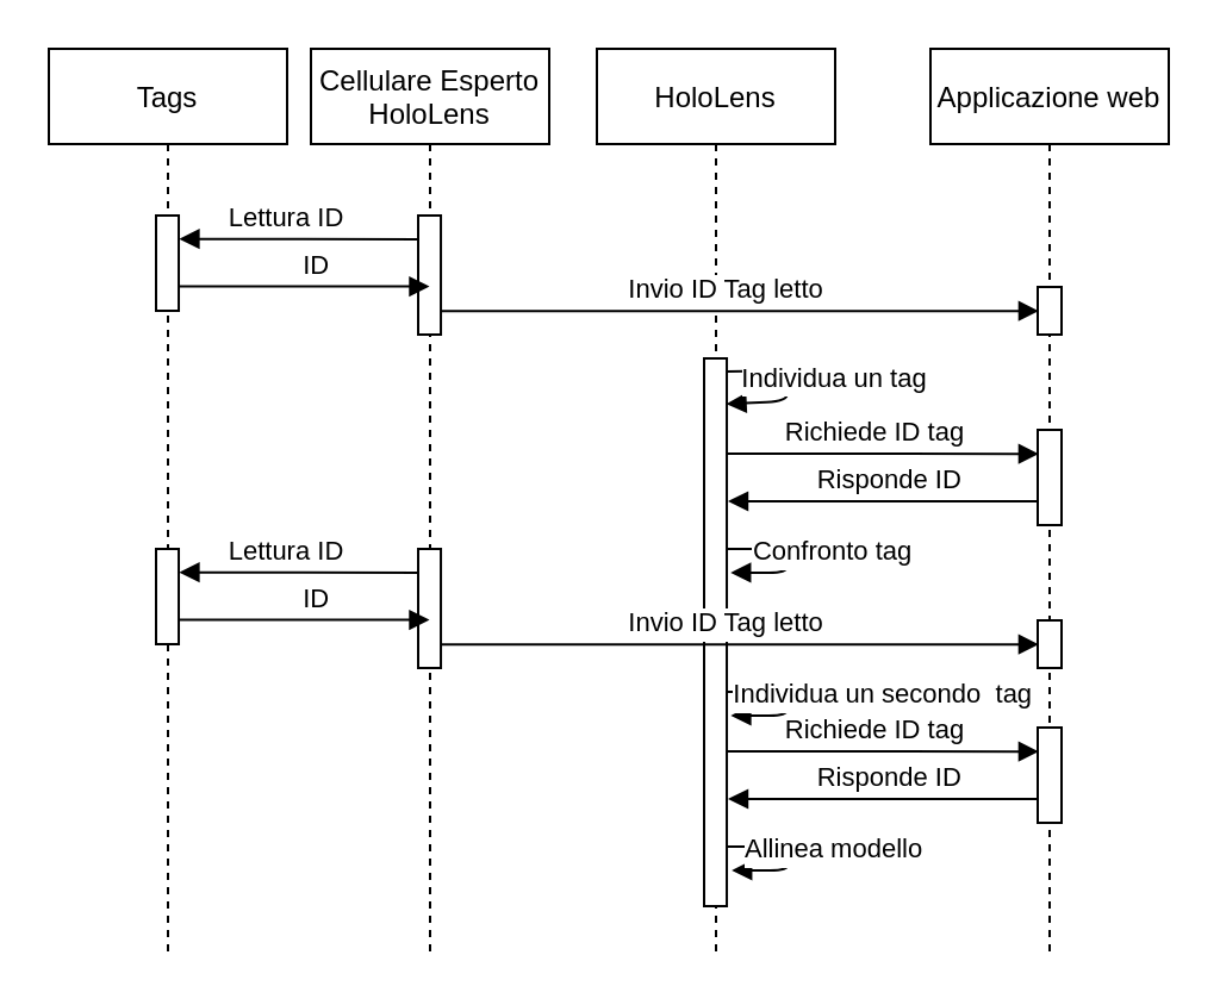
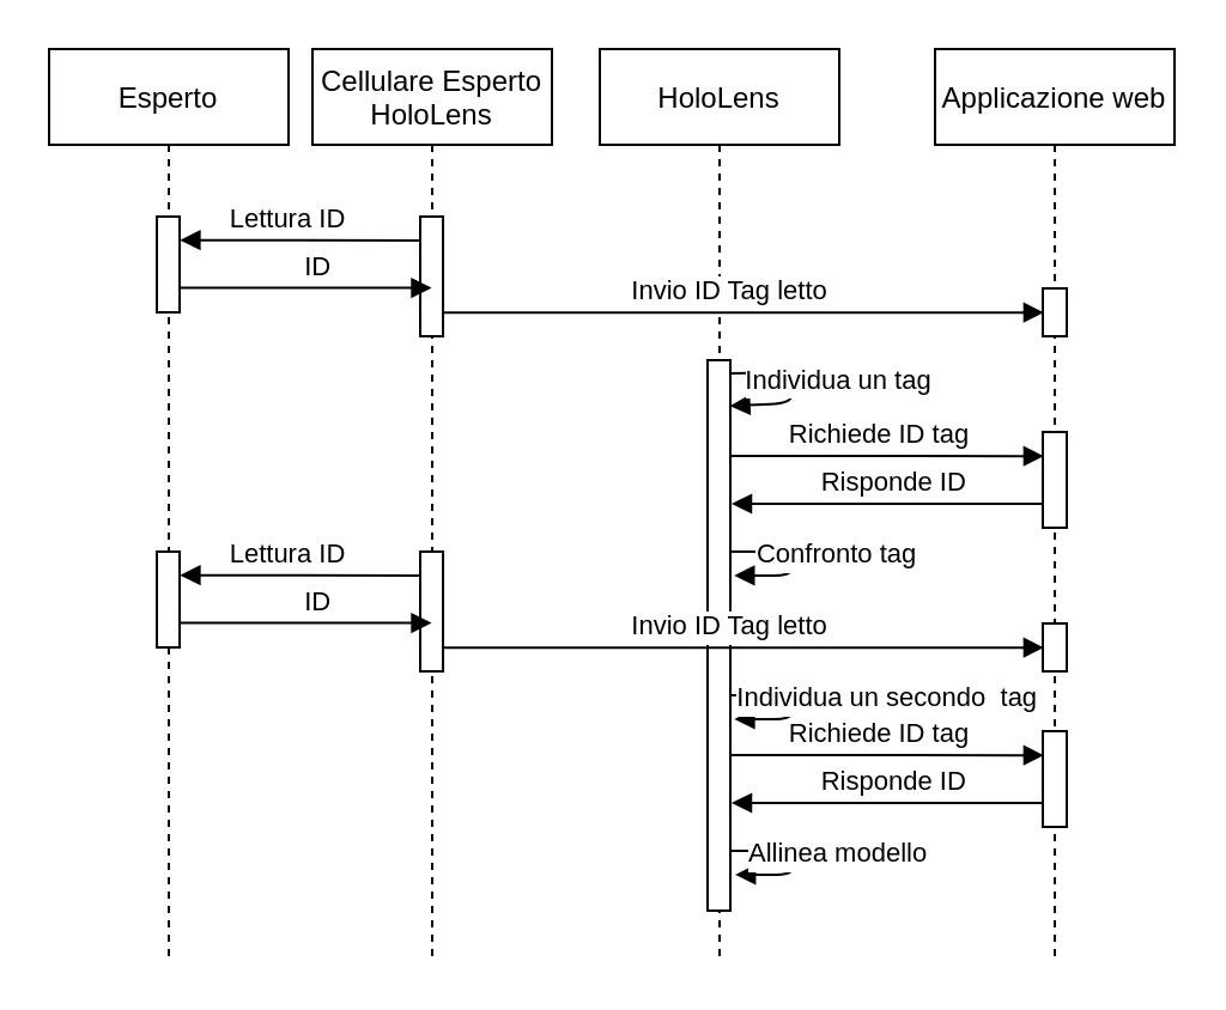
  <mxCell id="0" />
  <mxCell id="1" parent="0" />
- <mxCell id="2" value="Tags" style="shape=umlLifeline;perimeter=lifelinePerimeter;container=1;collapsible=0;recursiveResize=0;rounded=0;shadow=0;strokeWidth=1;" vertex="1" parent="1"><mxGeometry x="20" y="20" width="100" height="380" as="geometry" /></mxCell>
+ <mxCell id="2" value="Esperto" style="shape=umlLifeline;perimeter=lifelinePerimeter;container=1;collapsible=0;recursiveResize=0;rounded=0;shadow=0;strokeWidth=1;" vertex="1" parent="1"><mxGeometry x="20" y="20" width="100" height="380" as="geometry" /></mxCell>
  <mxCell id="3" value="" style="points=[];perimeter=orthogonalPerimeter;rounded=0;shadow=0;strokeWidth=1;" vertex="1" parent="2"><mxGeometry x="45" y="70" width="9.52" height="40" as="geometry" /></mxCell>
  <mxCell id="4" value="Cellulare Esperto&#10;HoloLens" style="shape=umlLifeline;perimeter=lifelinePerimeter;container=1;collapsible=0;recursiveResize=0;rounded=0;shadow=0;strokeWidth=1;" vertex="1" parent="1"><mxGeometry x="130" y="20" width="100" height="380" as="geometry" /></mxCell>
  <mxCell id="5" value="" style="points=[];perimeter=orthogonalPerimeter;rounded=0;shadow=0;strokeWidth=1;" vertex="1" parent="4"><mxGeometry x="45" y="70" width="9.52" height="50" as="geometry" /></mxCell>
  <mxCell id="6" value="Lettura ID" style="verticalAlign=bottom;endArrow=block;shadow=0;strokeWidth=1;exitX=0.014;exitY=0.855;exitDx=0;exitDy=0;exitPerimeter=0;entryX=1.02;entryY=0.246;entryDx=0;entryDy=0;entryPerimeter=0;" edge="1" parent="4" target="3"><mxGeometry x="0.095" relative="1" as="geometry"><mxPoint x="45.0" y="80" as="sourcePoint" /><mxPoint x="-85.14" y="80" as="targetPoint" /><mxPoint as="offset" /></mxGeometry></mxCell>
  <mxCell id="7" value="HoloLens" style="shape=umlLifeline;perimeter=lifelinePerimeter;container=1;collapsible=0;recursiveResize=0;rounded=0;shadow=0;strokeWidth=1;" vertex="1" parent="1"><mxGeometry x="250" y="20" width="100" height="380" as="geometry" /></mxCell>
  <mxCell id="8" value="" style="points=[];perimeter=orthogonalPerimeter;rounded=0;shadow=0;strokeWidth=1;" vertex="1" parent="7"><mxGeometry x="45" y="130" width="9.52" height="230" as="geometry" /></mxCell>
  <mxCell id="9" value="Risponde ID" style="verticalAlign=bottom;endArrow=block;shadow=0;strokeWidth=1;exitX=0.014;exitY=0.855;exitDx=0;exitDy=0;exitPerimeter=0;" edge="1" parent="7"><mxGeometry x="-0.046" relative="1" as="geometry"><mxPoint x="185.14" y="190" as="sourcePoint" /><mxPoint x="55" y="190" as="targetPoint" /><mxPoint as="offset" /></mxGeometry></mxCell>
  <mxCell id="10" value="Individua un tag" style="verticalAlign=bottom;endArrow=block;shadow=0;strokeWidth=1;exitX=1;exitY=0.024;exitDx=0;exitDy=0;exitPerimeter=0;entryX=0.975;entryY=0.083;entryDx=0;entryDy=0;entryPerimeter=0;" edge="1" parent="7" source="8" target="8"><mxGeometry x="-0.131" y="10" relative="1" as="geometry"><mxPoint x="55.1" y="145.88" as="sourcePoint" /><mxPoint x="188.0" y="145.98" as="targetPoint" /><Array as="points"><mxPoint x="80" y="135" /><mxPoint x="80" y="148" /></Array><mxPoint x="10" y="10" as="offset" /></mxGeometry></mxCell>
  <mxCell id="11" value="Richiede ID tag" style="verticalAlign=bottom;endArrow=block;shadow=0;strokeWidth=1;entryX=0.04;entryY=0.305;entryDx=0;entryDy=0;entryPerimeter=0;exitX=0.994;exitY=0.658;exitDx=0;exitDy=0;exitPerimeter=0;" edge="1" parent="7"><mxGeometry x="-0.046" relative="1" as="geometry"><mxPoint x="55" y="170.0" as="sourcePoint" /><mxPoint x="185.46" y="170.08" as="targetPoint" /><mxPoint as="offset" /></mxGeometry></mxCell>
  <mxCell id="12" value="Allinea modello" style="verticalAlign=bottom;endArrow=block;shadow=0;strokeWidth=1;exitX=0.96;exitY=0.036;exitDx=0;exitDy=0;exitPerimeter=0;entryX=1.12;entryY=0.107;entryDx=0;entryDy=0;entryPerimeter=0;" edge="1" parent="7"><mxGeometry x="0.195" y="20" relative="1" as="geometry"><mxPoint x="55.0" y="335.04" as="sourcePoint" /><mxPoint x="56.6" y="344.98" as="targetPoint" /><Array as="points"><mxPoint x="80.4" y="335" /><mxPoint x="80.4" y="345" /></Array><mxPoint x="19" y="-20" as="offset" /></mxGeometry></mxCell>
  <mxCell id="13" value="Confronto tag" style="verticalAlign=bottom;endArrow=block;shadow=0;strokeWidth=1;exitX=0.96;exitY=0.036;exitDx=0;exitDy=0;exitPerimeter=0;entryX=1.12;entryY=0.107;entryDx=0;entryDy=0;entryPerimeter=0;" edge="1" parent="7"><mxGeometry x="0.195" y="20" relative="1" as="geometry"><mxPoint x="54.52" y="210.04" as="sourcePoint" /><mxPoint x="56.12" y="219.98" as="targetPoint" /><Array as="points"><mxPoint x="79.92" y="210" /><mxPoint x="79.92" y="220" /></Array><mxPoint x="19" y="-20" as="offset" /></mxGeometry></mxCell>
  <mxCell id="14" value="Applicazione web" style="shape=umlLifeline;perimeter=lifelinePerimeter;container=1;collapsible=0;recursiveResize=0;rounded=0;shadow=0;strokeWidth=1;" vertex="1" parent="1"><mxGeometry x="390" y="20" width="100" height="380" as="geometry" /></mxCell>
  <mxCell id="15" value="" style="points=[];perimeter=orthogonalPerimeter;rounded=0;shadow=0;strokeWidth=1;" vertex="1" parent="14"><mxGeometry x="45" y="160" width="10" height="40" as="geometry" /></mxCell>
  <mxCell id="16" value="Risponde ID" style="verticalAlign=bottom;endArrow=block;shadow=0;strokeWidth=1;exitX=0.014;exitY=0.855;exitDx=0;exitDy=0;exitPerimeter=0;" edge="1" parent="14"><mxGeometry x="-0.046" relative="1" as="geometry"><mxPoint x="45.14" y="315" as="sourcePoint" /><mxPoint x="-85" y="315" as="targetPoint" /><mxPoint as="offset" /></mxGeometry></mxCell>
  <mxCell id="17" value="Individua un secondo  tag" style="verticalAlign=bottom;endArrow=block;shadow=0;strokeWidth=1;exitX=0.96;exitY=0.036;exitDx=0;exitDy=0;exitPerimeter=0;entryX=1.12;entryY=0.107;entryDx=0;entryDy=0;entryPerimeter=0;" edge="1" parent="14"><mxGeometry x="0.195" y="40" relative="1" as="geometry"><mxPoint x="-85.4" y="270.04" as="sourcePoint" /><mxPoint x="-83.8" y="279.98" as="targetPoint" /><Array as="points"><mxPoint x="-60" y="270" /><mxPoint x="-60" y="280" /></Array><mxPoint x="40" y="-40" as="offset" /></mxGeometry></mxCell>
  <mxCell id="18" value="Richiede ID tag" style="verticalAlign=bottom;endArrow=block;shadow=0;strokeWidth=1;entryX=0.04;entryY=0.305;entryDx=0;entryDy=0;entryPerimeter=0;exitX=0.994;exitY=0.658;exitDx=0;exitDy=0;exitPerimeter=0;" edge="1" parent="14"><mxGeometry x="-0.046" relative="1" as="geometry"><mxPoint x="-85" y="295.0" as="sourcePoint" /><mxPoint x="45.46" y="295.08" as="targetPoint" /><mxPoint as="offset" /></mxGeometry></mxCell>
  <mxCell id="19" value="" style="points=[];perimeter=orthogonalPerimeter;rounded=0;shadow=0;strokeWidth=1;" vertex="1" parent="14"><mxGeometry x="45" y="285" width="10" height="40" as="geometry" /></mxCell>
  <mxCell id="20" value="" style="points=[];perimeter=orthogonalPerimeter;rounded=0;shadow=0;strokeWidth=1;" vertex="1" parent="14"><mxGeometry x="45" y="100" width="10" height="20" as="geometry" /></mxCell>
  <mxCell id="21" value="" style="points=[];perimeter=orthogonalPerimeter;rounded=0;shadow=0;strokeWidth=1;" vertex="1" parent="14"><mxGeometry x="45" y="240" width="10" height="20" as="geometry" /></mxCell>
  <mxCell id="22" value="" style="points=[];perimeter=orthogonalPerimeter;rounded=0;shadow=0;strokeWidth=1;" vertex="1" parent="14"><mxGeometry x="-215" y="210" width="9.52" height="50" as="geometry" /></mxCell>
  <mxCell id="23" value="Lettura ID" style="verticalAlign=bottom;endArrow=block;shadow=0;strokeWidth=1;exitX=0.014;exitY=0.855;exitDx=0;exitDy=0;exitPerimeter=0;entryX=1.02;entryY=0.246;entryDx=0;entryDy=0;entryPerimeter=0;" edge="1" parent="14" target="24"><mxGeometry x="0.095" relative="1" as="geometry"><mxPoint x="-215.0" y="220" as="sourcePoint" /><mxPoint x="-515.14" y="-280" as="targetPoint" /><mxPoint as="offset" /></mxGeometry></mxCell>
  <mxCell id="24" value="" style="points=[];perimeter=orthogonalPerimeter;rounded=0;shadow=0;strokeWidth=1;" vertex="1" parent="14"><mxGeometry x="-325" y="210" width="9.52" height="40" as="geometry" /></mxCell>
  <mxCell id="25" value="ID" style="verticalAlign=bottom;endArrow=block;shadow=0;strokeWidth=1;exitX=1.005;exitY=0.129;exitDx=0;exitDy=0;exitPerimeter=0;entryX=0.5;entryY=0.596;entryDx=0;entryDy=0;entryPerimeter=0;" edge="1" parent="14" target="22"><mxGeometry x="0.095" relative="1" as="geometry"><mxPoint x="-315.432" y="239.8" as="sourcePoint" /><mxPoint x="-210" y="240" as="targetPoint" /><mxPoint as="offset" /></mxGeometry></mxCell>
  <mxCell id="26" value="Invio ID Tag letto" style="verticalAlign=bottom;endArrow=block;shadow=0;strokeWidth=1;entryX=0.04;entryY=0.305;entryDx=0;entryDy=0;entryPerimeter=0;" edge="1" parent="14" source="22"><mxGeometry x="-0.046" relative="1" as="geometry"><mxPoint x="-200" y="250" as="sourcePoint" /><mxPoint x="45.46" y="250.08" as="targetPoint" /><mxPoint as="offset" /></mxGeometry></mxCell>
  <mxCell id="27" value="ID" style="verticalAlign=bottom;endArrow=block;shadow=0;strokeWidth=1;exitX=1.005;exitY=0.129;exitDx=0;exitDy=0;exitPerimeter=0;entryX=0.5;entryY=0.596;entryDx=0;entryDy=0;entryPerimeter=0;" edge="1" parent="1" target="5"><mxGeometry x="0.095" relative="1" as="geometry"><mxPoint x="74.568" y="119.8" as="sourcePoint" /><mxPoint x="180" y="120" as="targetPoint" /><mxPoint as="offset" /></mxGeometry></mxCell>
  <mxCell id="28" value="Invio ID Tag letto" style="verticalAlign=bottom;endArrow=block;shadow=0;strokeWidth=1;entryX=0.04;entryY=0.305;entryDx=0;entryDy=0;entryPerimeter=0;" edge="1" parent="1" source="5"><mxGeometry x="-0.046" relative="1" as="geometry"><mxPoint x="190" y="130" as="sourcePoint" /><mxPoint x="435.46" y="130.08" as="targetPoint" /><mxPoint as="offset" /></mxGeometry></mxCell>
